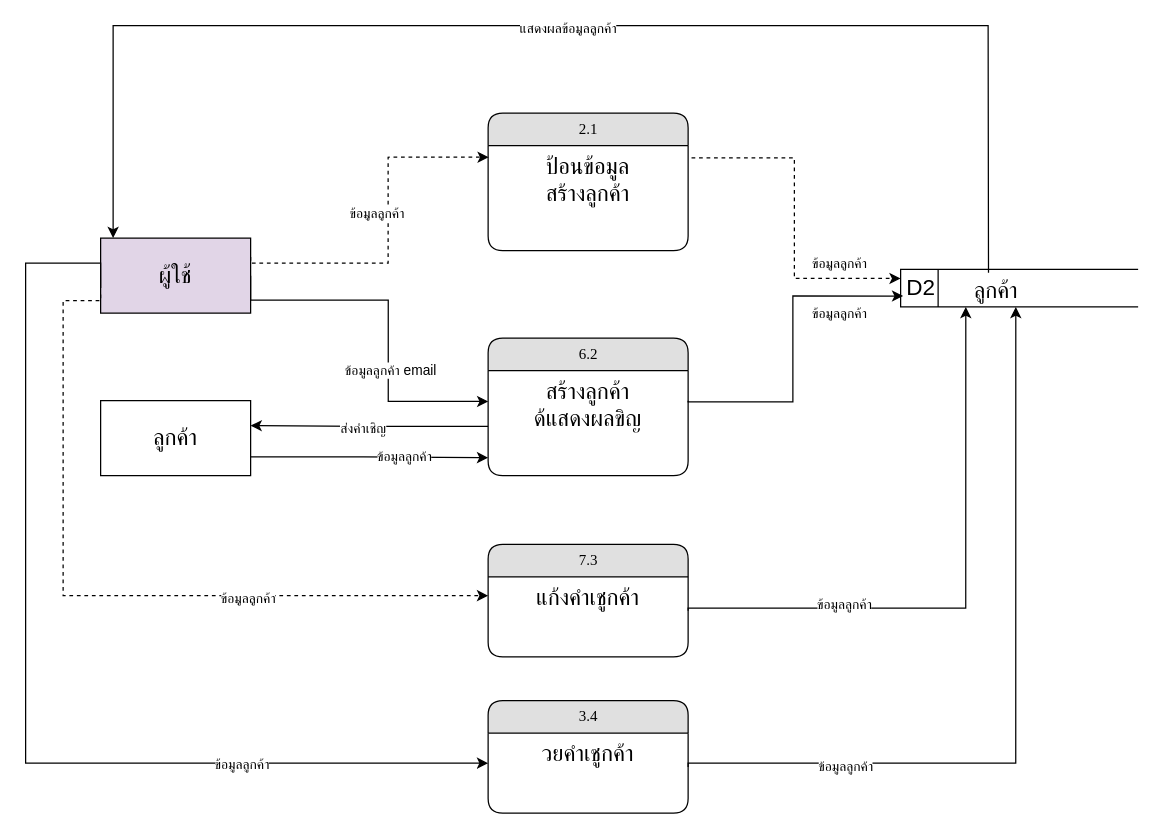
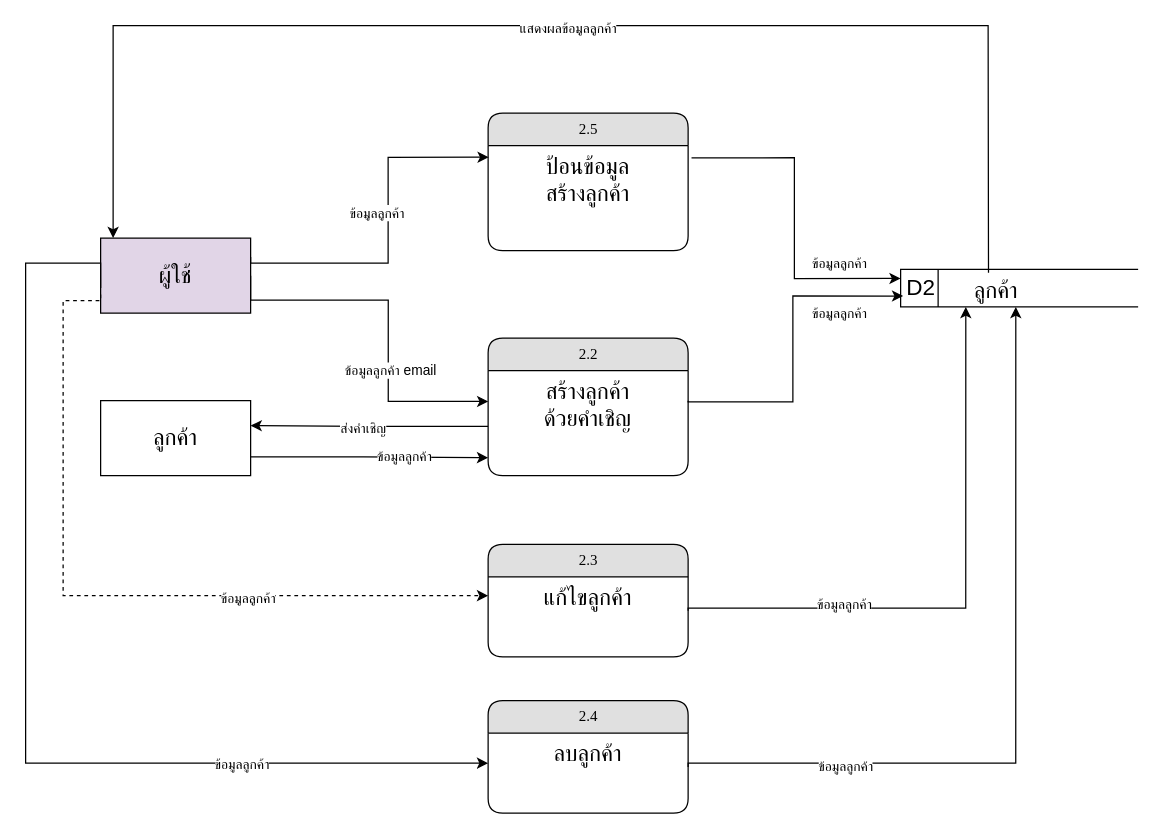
  <mxCell id="0" />
  <mxCell id="1" parent="0" />
- <mxCell id="2" value="2.1" style="swimlane;html=1;fontStyle=0;childLayout=stackLayout;horizontal=1;startSize=26;fillColor=#e0e0e0;horizontalStack=0;resizeParent=1;resizeLast=0;collapsible=1;marginBottom=0;swimlaneFillColor=#ffffff;align=center;rounded=1;shadow=0;comic=0;labelBackgroundColor=none;strokeWidth=1;fontFamily=Verdana;fontSize=12" parent="1" vertex="1"><mxGeometry x="390" y="90" width="160" height="110" as="geometry" /></mxCell>
+ <mxCell id="2" value="2.5" style="swimlane;html=1;fontStyle=0;childLayout=stackLayout;horizontal=1;startSize=26;fillColor=#e0e0e0;horizontalStack=0;resizeParent=1;resizeLast=0;collapsible=1;marginBottom=0;swimlaneFillColor=#ffffff;align=center;rounded=1;shadow=0;comic=0;labelBackgroundColor=none;strokeWidth=1;fontFamily=Verdana;fontSize=12" parent="1" vertex="1"><mxGeometry x="390" y="90" width="160" height="110" as="geometry" /></mxCell>
  <mxCell id="3" value="&lt;span style=&quot;font-size: 18px;&quot;&gt;ป้อนข้อมูล&lt;/span&gt;&lt;div&gt;&lt;span style=&quot;font-size: 18px;&quot;&gt;สร้างลูกค้า&lt;/span&gt;&lt;/div&gt;" style="text;html=1;strokeColor=none;fillColor=none;spacingLeft=4;spacingRight=4;whiteSpace=wrap;overflow=hidden;rotatable=0;points=[[0,0.5],[1,0.5]];portConstraint=eastwest;align=center;" parent="2" vertex="1"><mxGeometry y="26" width="160" height="54" as="geometry" /></mxCell>
  <mxCell id="4" value="&lt;span style=&quot;font-size: 18px; text-wrap-mode: nowrap;&quot;&gt;ผู้ใช้&lt;/span&gt;" style="rounded=0;whiteSpace=wrap;html=1;fillColor=#e1d5e7;" parent="1" vertex="1"><mxGeometry x="80" y="190" width="120" height="60" as="geometry" /></mxCell>
- <mxCell id="5" value="" style="endArrow=classic;html=1;rounded=0;exitX=1;exitY=0.25;exitDx=0;exitDy=0;entryX=0.003;entryY=0.172;entryDx=0;entryDy=0;entryPerimeter=0;edgeStyle=orthogonalEdgeStyle;dashed=1;" parent="1" source="4" target="3" edge="1"><mxGeometry width="50" height="50" relative="1" as="geometry"><mxPoint x="228.72" y="250" as="sourcePoint" /><mxPoint x="422.24" y="252.404" as="targetPoint" /><Array as="points"><mxPoint x="200" y="210" /><mxPoint x="310" y="210" /><mxPoint x="310" y="125" /></Array></mxGeometry></mxCell>
+ <mxCell id="5" value="" style="endArrow=classic;html=1;rounded=0;exitX=1;exitY=0.25;exitDx=0;exitDy=0;entryX=0.003;entryY=0.172;entryDx=0;entryDy=0;entryPerimeter=0;edgeStyle=orthogonalEdgeStyle;" parent="1" source="4" target="3" edge="1"><mxGeometry width="50" height="50" relative="1" as="geometry"><mxPoint x="228.72" y="250" as="sourcePoint" /><mxPoint x="422.24" y="252.404" as="targetPoint" /><Array as="points"><mxPoint x="200" y="210" /><mxPoint x="310" y="210" /><mxPoint x="310" y="125" /></Array></mxGeometry></mxCell>
  <mxCell id="6" value="ข้อมูลลูกค้า" style="edgeLabel;html=1;align=center;verticalAlign=middle;resizable=0;points=[];rotation=0;" parent="5" vertex="1" connectable="0"><mxGeometry x="-0.064" y="2" relative="1" as="geometry"><mxPoint x="-8" y="-25" as="offset" /></mxGeometry></mxCell>
  <mxCell id="7" value="" style="group" parent="1" vertex="1" connectable="0"><mxGeometry x="720" y="215" width="190" height="30" as="geometry" /></mxCell>
  <mxCell id="8" value="&lt;font style=&quot;font-size: 18px;&quot;&gt;D2&lt;/font&gt;" style="html=1;dashed=0;whiteSpace=wrap;shape=mxgraph.dfd.dataStoreID;align=left;spacingLeft=3;points=[[0,0],[0.5,0],[1,0],[0,0.5],[1,0.5],[0,1],[0.5,1],[1,1]];container=0;" parent="7" vertex="1"><mxGeometry width="190" height="30" as="geometry" /></mxCell>
  <mxCell id="9" value="&lt;span style=&quot;font-size: 18px; font-weight: 400;&quot;&gt;ลูกค้า&lt;/span&gt;" style="text;strokeColor=none;fillColor=none;html=1;fontSize=24;fontStyle=1;verticalAlign=middle;align=center;container=0;" parent="7" vertex="1"><mxGeometry x="28.5" width="95" height="30" as="geometry" /></mxCell>
- <mxCell id="10" value="" style="endArrow=classic;html=1;rounded=0;exitX=1.017;exitY=0.18;exitDx=0;exitDy=0;exitPerimeter=0;entryX=0;entryY=0.242;entryDx=0;entryDy=0;entryPerimeter=0;edgeStyle=orthogonalEdgeStyle;dashed=1;" parent="1" source="3" target="8" edge="1"><mxGeometry width="50" height="50" relative="1" as="geometry"><mxPoint x="660" y="247.006" as="sourcePoint" /><mxPoint x="831.28" y="250" as="targetPoint" /></mxGeometry></mxCell>
- <mxCell id="11" value="6.2" style="swimlane;html=1;fontStyle=0;childLayout=stackLayout;horizontal=1;startSize=26;fillColor=#e0e0e0;horizontalStack=0;resizeParent=1;resizeLast=0;collapsible=1;marginBottom=0;swimlaneFillColor=#ffffff;align=center;rounded=1;shadow=0;comic=0;labelBackgroundColor=none;strokeWidth=1;fontFamily=Verdana;fontSize=12" parent="1" vertex="1"><mxGeometry x="390" y="270" width="160" height="110" as="geometry" /></mxCell>
- <mxCell id="12" value="&lt;span style=&quot;font-size: 18px;&quot;&gt;สร้างลูกค้า&lt;/span&gt;&lt;div&gt;&lt;span style=&quot;font-size: 18px; background-color: initial;&quot;&gt;ด้แสดงผลขิญ&lt;/span&gt;&lt;/div&gt;" style="text;html=1;strokeColor=none;fillColor=none;spacingLeft=4;spacingRight=4;whiteSpace=wrap;overflow=hidden;rotatable=0;points=[[0,0.5],[1,0.5]];portConstraint=eastwest;align=center;" parent="11" vertex="1"><mxGeometry y="26" width="160" height="54" as="geometry" /></mxCell>
+ <mxCell id="10" value="" style="endArrow=classic;html=1;rounded=0;exitX=1.017;exitY=0.18;exitDx=0;exitDy=0;exitPerimeter=0;entryX=0;entryY=0.242;entryDx=0;entryDy=0;entryPerimeter=0;edgeStyle=orthogonalEdgeStyle;" parent="1" source="3" target="8" edge="1"><mxGeometry width="50" height="50" relative="1" as="geometry"><mxPoint x="660" y="247.006" as="sourcePoint" /><mxPoint x="831.28" y="250" as="targetPoint" /></mxGeometry></mxCell>
+ <mxCell id="11" value="2.2" style="swimlane;html=1;fontStyle=0;childLayout=stackLayout;horizontal=1;startSize=26;fillColor=#e0e0e0;horizontalStack=0;resizeParent=1;resizeLast=0;collapsible=1;marginBottom=0;swimlaneFillColor=#ffffff;align=center;rounded=1;shadow=0;comic=0;labelBackgroundColor=none;strokeWidth=1;fontFamily=Verdana;fontSize=12" parent="1" vertex="1"><mxGeometry x="390" y="270" width="160" height="110" as="geometry" /></mxCell>
+ <mxCell id="12" value="&lt;span style=&quot;font-size: 18px;&quot;&gt;สร้างลูกค้า&lt;/span&gt;&lt;div&gt;&lt;span style=&quot;font-size: 18px; background-color: initial;&quot;&gt;ด้วยคำเชิญ&lt;/span&gt;&lt;/div&gt;" style="text;html=1;strokeColor=none;fillColor=none;spacingLeft=4;spacingRight=4;whiteSpace=wrap;overflow=hidden;rotatable=0;points=[[0,0.5],[1,0.5]];portConstraint=eastwest;align=center;" parent="11" vertex="1"><mxGeometry y="26" width="160" height="54" as="geometry" /></mxCell>
  <mxCell id="13" value="" style="endArrow=classic;html=1;rounded=0;exitX=0.999;exitY=0.656;exitDx=0;exitDy=0;entryX=0.003;entryY=0.172;entryDx=0;entryDy=0;entryPerimeter=0;edgeStyle=orthogonalEdgeStyle;exitPerimeter=0;" parent="1" edge="1"><mxGeometry width="50" height="50" relative="1" as="geometry"><mxPoint x="200" y="220" as="sourcePoint" /><mxPoint x="390.12" y="320.64" as="targetPoint" /><Array as="points"><mxPoint x="310.12" y="239.64" /><mxPoint x="310.12" y="320.64" /></Array></mxGeometry></mxCell>
  <mxCell id="14" value="&lt;span style=&quot;color: rgba(0, 0, 0, 0); font-family: monospace; font-size: 0px; text-align: start; background-color: rgb(251, 251, 251);&quot;&gt;%3CmxGraphModel%3E%3Croot%3E%3CmxCell%20id%3D%220%22%2F%3E%3CmxCell%20id%3D%221%22%20parent%3D%220%22%2F%3E%3CmxCell%20id%3D%222%22%20value%3D%22%E0%B8%82%E0%B9%89%E0%B8%AD%E0%B8%A1%E0%B8%B9%E0%B8%A5%E0%B8%9C%E0%B8%B9%E0%B9%89%E0%B9%83%E0%B8%8A%E0%B9%89%2C%E0%B9%82%E0%B8%A5%E0%B9%82%E0%B8%81%E0%B9%89%2C%E0%B8%9A%E0%B8%A3%E0%B8%B4%E0%B8%A9%E0%B8%B1%E0%B8%97%22%20style%3D%22edgeLabel%3Bhtml%3D1%3Balign%3Dcenter%3BverticalAlign%3Dmiddle%3Bresizable%3D0%3Bpoints%3D%5B%5D%3Brotation%3D0%3B%22%20vertex%3D%221%22%20connectable%3D%220%22%20parent%3D%221%22%3E%3CmxGeometry%20x%3D%22-169.882%22%20y%3D%22330.353%22%20as%3D%22geometry%22%2F%3E%3C%2FmxCell%3E%3C%2Froot%3E%3C%2FmxGraphModel%3E&lt;/span&gt;" style="edgeLabel;html=1;align=center;verticalAlign=middle;resizable=0;points=[];" parent="13" vertex="1" connectable="0"><mxGeometry x="0.344" y="-4" relative="1" as="geometry"><mxPoint as="offset" /></mxGeometry></mxCell>
  <mxCell id="15" value="ข้อมูลลูกค้า email" style="edgeLabel;html=1;align=center;verticalAlign=middle;resizable=0;points=[];" parent="13" vertex="1" connectable="0"><mxGeometry x="0.28" y="1" relative="1" as="geometry"><mxPoint as="offset" /></mxGeometry></mxCell>
  <mxCell id="16" value="ข้อมูลลูกค้า" style="edgeLabel;html=1;align=center;verticalAlign=middle;resizable=0;points=[];" parent="13" vertex="1" connectable="0"><mxGeometry x="0.28" y="1" relative="1" as="geometry"><mxPoint x="359" y="-86" as="offset" /></mxGeometry></mxCell>
  <mxCell id="17" value="ข้อมูลลูกค้า" style="edgeLabel;html=1;align=center;verticalAlign=middle;resizable=0;points=[];" parent="13" vertex="1" connectable="0"><mxGeometry x="0.28" y="1" relative="1" as="geometry"><mxPoint x="359" y="-46" as="offset" /></mxGeometry></mxCell>
  <mxCell id="18" value="" style="endArrow=classic;html=1;rounded=0;exitX=1.017;exitY=0.18;exitDx=0;exitDy=0;exitPerimeter=0;entryX=-0.009;entryY=0.711;entryDx=0;entryDy=0;entryPerimeter=0;edgeStyle=orthogonalEdgeStyle;" parent="1" edge="1"><mxGeometry width="50" height="50" relative="1" as="geometry"><mxPoint x="550" y="320" as="sourcePoint" /><mxPoint x="722.04" y="236.33" as="targetPoint" /><Array as="points"><mxPoint x="633.75" y="321" /><mxPoint x="633.75" y="236" /></Array></mxGeometry></mxCell>
- <mxCell id="19" value="7.3" style="swimlane;html=1;fontStyle=0;childLayout=stackLayout;horizontal=1;startSize=26;fillColor=#e0e0e0;horizontalStack=0;resizeParent=1;resizeLast=0;collapsible=1;marginBottom=0;swimlaneFillColor=#ffffff;align=center;rounded=1;shadow=0;comic=0;labelBackgroundColor=none;strokeWidth=1;fontFamily=Verdana;fontSize=12" parent="1" vertex="1"><mxGeometry x="390" y="435" width="160" height="90" as="geometry" /></mxCell>
- <mxCell id="20" value="&lt;span style=&quot;font-size: 18px;&quot;&gt;แก้งคำเชูกค้า&lt;/span&gt;" style="text;html=1;strokeColor=none;fillColor=none;spacingLeft=4;spacingRight=4;whiteSpace=wrap;overflow=hidden;rotatable=0;points=[[0,0.5],[1,0.5]];portConstraint=eastwest;align=center;" parent="19" vertex="1"><mxGeometry y="26" width="160" height="54" as="geometry" /></mxCell>
+ <mxCell id="19" value="2.3" style="swimlane;html=1;fontStyle=0;childLayout=stackLayout;horizontal=1;startSize=26;fillColor=#e0e0e0;horizontalStack=0;resizeParent=1;resizeLast=0;collapsible=1;marginBottom=0;swimlaneFillColor=#ffffff;align=center;rounded=1;shadow=0;comic=0;labelBackgroundColor=none;strokeWidth=1;fontFamily=Verdana;fontSize=12" parent="1" vertex="1"><mxGeometry x="390" y="435" width="160" height="90" as="geometry" /></mxCell>
+ <mxCell id="20" value="&lt;span style=&quot;font-size: 18px;&quot;&gt;แก้ไขลูกค้า&lt;/span&gt;" style="text;html=1;strokeColor=none;fillColor=none;spacingLeft=4;spacingRight=4;whiteSpace=wrap;overflow=hidden;rotatable=0;points=[[0,0.5],[1,0.5]];portConstraint=eastwest;align=center;" parent="19" vertex="1"><mxGeometry y="26" width="160" height="54" as="geometry" /></mxCell>
  <mxCell id="21" value="" style="endArrow=classic;html=1;rounded=0;edgeStyle=orthogonalEdgeStyle;exitX=1;exitY=0.5;exitDx=0;exitDy=0;" parent="1" source="20" edge="1"><mxGeometry width="50" height="50" relative="1" as="geometry"><mxPoint x="674.941" y="460" as="sourcePoint" /><mxPoint x="772.14" y="245" as="targetPoint" /><Array as="points"><mxPoint x="550" y="486" /><mxPoint x="772" y="486" /></Array></mxGeometry></mxCell>
  <mxCell id="22" value="ข้อมูลลูกค้า" style="edgeLabel;html=1;align=center;verticalAlign=middle;resizable=0;points=[];" parent="21" vertex="1" connectable="0"><mxGeometry x="-0.46" y="4" relative="1" as="geometry"><mxPoint as="offset" /></mxGeometry></mxCell>
  <mxCell id="23" value="" style="endArrow=classic;html=1;rounded=0;exitX=0;exitY=0.75;exitDx=0;exitDy=0;edgeStyle=orthogonalEdgeStyle;entryX=0;entryY=0.278;entryDx=0;entryDy=0;entryPerimeter=0;dashed=1;" parent="1" source="4" target="20" edge="1"><mxGeometry width="50" height="50" relative="1" as="geometry"><mxPoint x="70" y="245" as="sourcePoint" /><mxPoint x="300" y="476" as="targetPoint" /><Array as="points"><mxPoint x="80" y="240" /><mxPoint x="50" y="240" /><mxPoint x="50" y="476" /></Array></mxGeometry></mxCell>
  <mxCell id="24" value="ข้อมูลลูกค้า" style="edgeLabel;html=1;align=center;verticalAlign=middle;resizable=0;points=[];" parent="23" vertex="1" connectable="0"><mxGeometry x="0.373" y="-4" relative="1" as="geometry"><mxPoint y="-3" as="offset" /></mxGeometry></mxCell>
- <mxCell id="25" value="3.4" style="swimlane;html=1;fontStyle=0;childLayout=stackLayout;horizontal=1;startSize=26;fillColor=#e0e0e0;horizontalStack=0;resizeParent=1;resizeLast=0;collapsible=1;marginBottom=0;swimlaneFillColor=#ffffff;align=center;rounded=1;shadow=0;comic=0;labelBackgroundColor=none;strokeWidth=1;fontFamily=Verdana;fontSize=12" parent="1" vertex="1"><mxGeometry x="390" y="560" width="160" height="90" as="geometry" /></mxCell>
- <mxCell id="26" value="&lt;span style=&quot;font-size: 18px;&quot;&gt;วยคำเชูกค้า&lt;/span&gt;" style="text;html=1;strokeColor=none;fillColor=none;spacingLeft=4;spacingRight=4;whiteSpace=wrap;overflow=hidden;rotatable=0;points=[[0,0.5],[1,0.5]];portConstraint=eastwest;align=center;" parent="25" vertex="1"><mxGeometry y="26" width="160" height="54" as="geometry" /></mxCell>
+ <mxCell id="25" value="2.4" style="swimlane;html=1;fontStyle=0;childLayout=stackLayout;horizontal=1;startSize=26;fillColor=#e0e0e0;horizontalStack=0;resizeParent=1;resizeLast=0;collapsible=1;marginBottom=0;swimlaneFillColor=#ffffff;align=center;rounded=1;shadow=0;comic=0;labelBackgroundColor=none;strokeWidth=1;fontFamily=Verdana;fontSize=12" parent="1" vertex="1"><mxGeometry x="390" y="560" width="160" height="90" as="geometry" /></mxCell>
+ <mxCell id="26" value="&lt;span style=&quot;font-size: 18px;&quot;&gt;ลบลูกค้า&lt;/span&gt;" style="text;html=1;strokeColor=none;fillColor=none;spacingLeft=4;spacingRight=4;whiteSpace=wrap;overflow=hidden;rotatable=0;points=[[0,0.5],[1,0.5]];portConstraint=eastwest;align=center;" parent="25" vertex="1"><mxGeometry y="26" width="160" height="54" as="geometry" /></mxCell>
  <mxCell id="27" value="" style="endArrow=classic;html=1;rounded=0;exitX=0.667;exitY=1;exitDx=0;exitDy=0;edgeStyle=orthogonalEdgeStyle;exitPerimeter=0;" parent="1" target="26" edge="1"><mxGeometry width="50" height="50" relative="1" as="geometry"><mxPoint x="80.04" y="230" as="sourcePoint" /><mxPoint x="310" y="611" as="targetPoint" /><Array as="points"><mxPoint x="80" y="210" /><mxPoint x="20" y="210" /><mxPoint x="20" y="610" /></Array></mxGeometry></mxCell>
  <mxCell id="28" value="ข้อมูลลูกค้า" style="edgeLabel;html=1;align=center;verticalAlign=middle;resizable=0;points=[];" vertex="1" connectable="0" parent="27"><mxGeometry x="0.537" relative="1" as="geometry"><mxPoint as="offset" /></mxGeometry></mxCell>
  <mxCell id="29" value="" style="endArrow=classic;html=1;rounded=0;edgeStyle=orthogonalEdgeStyle;exitX=1;exitY=0.5;exitDx=0;exitDy=0;" parent="1" source="26" edge="1"><mxGeometry width="50" height="50" relative="1" as="geometry"><mxPoint x="590" y="486" as="sourcePoint" /><mxPoint x="812.14" y="245" as="targetPoint" /><Array as="points"><mxPoint x="550" y="610" /><mxPoint x="812" y="610" /></Array></mxGeometry></mxCell>
  <mxCell id="30" value="ข้อมูลลูกค้า" style="edgeLabel;html=1;align=center;verticalAlign=middle;resizable=0;points=[];" vertex="1" connectable="0" parent="29"><mxGeometry x="-0.593" y="-2" relative="1" as="geometry"><mxPoint as="offset" /></mxGeometry></mxCell>
  <mxCell id="31" value="" style="endArrow=classic;html=1;rounded=0;exitX=0.44;exitY=0.089;exitDx=0;exitDy=0;exitPerimeter=0;" parent="1" source="9" edge="1"><mxGeometry width="50" height="50" relative="1" as="geometry"><mxPoint x="750" y="190" as="sourcePoint" /><mxPoint x="90" y="190" as="targetPoint" /><Array as="points"><mxPoint x="790" y="20" /><mxPoint x="90" y="20" /></Array></mxGeometry></mxCell>
  <mxCell id="32" value="แสดงผลข้อมูลลูกค้า" style="edgeLabel;html=1;align=center;verticalAlign=middle;resizable=0;points=[];" parent="31" vertex="1" connectable="0"><mxGeometry x="0.0" y="1" relative="1" as="geometry"><mxPoint as="offset" /></mxGeometry></mxCell>
  <mxCell id="33" value="&lt;span style=&quot;font-size: 18px; text-wrap-mode: nowrap;&quot;&gt;ลูกค้า&lt;/span&gt;" style="rounded=0;whiteSpace=wrap;html=1;" parent="1" vertex="1"><mxGeometry x="80" y="320" width="120" height="60" as="geometry" /></mxCell>
  <mxCell id="34" value="" style="endArrow=classic;html=1;rounded=0;edgeStyle=orthogonalEdgeStyle;exitX=1;exitY=0.5;exitDx=0;exitDy=0;" parent="1" edge="1"><mxGeometry width="50" height="50" relative="1" as="geometry"><mxPoint x="200" y="365" as="sourcePoint" /><mxPoint x="390" y="365.64" as="targetPoint" /><Array as="points"><mxPoint x="290" y="365" /></Array></mxGeometry></mxCell>
  <mxCell id="35" value="&lt;span style=&quot;color: rgba(0, 0, 0, 0); font-family: monospace; font-size: 0px; text-align: start; background-color: rgb(251, 251, 251);&quot;&gt;%3CmxGraphModel%3E%3Croot%3E%3CmxCell%20id%3D%220%22%2F%3E%3CmxCell%20id%3D%221%22%20parent%3D%220%22%2F%3E%3CmxCell%20id%3D%222%22%20value%3D%22%E0%B8%82%E0%B9%89%E0%B8%AD%E0%B8%A1%E0%B8%B9%E0%B8%A5%E0%B8%9C%E0%B8%B9%E0%B9%89%E0%B9%83%E0%B8%8A%E0%B9%89%2C%E0%B9%82%E0%B8%A5%E0%B9%82%E0%B8%81%E0%B9%89%2C%E0%B8%9A%E0%B8%A3%E0%B8%B4%E0%B8%A9%E0%B8%B1%E0%B8%97%22%20style%3D%22edgeLabel%3Bhtml%3D1%3Balign%3Dcenter%3BverticalAlign%3Dmiddle%3Bresizable%3D0%3Bpoints%3D%5B%5D%3Brotation%3D0%3B%22%20vertex%3D%221%22%20connectable%3D%220%22%20parent%3D%221%22%3E%3CmxGeometry%20x%3D%22-169.882%22%20y%3D%22330.353%22%20as%3D%22geometry%22%2F%3E%3C%2FmxCell%3E%3C%2Froot%3E%3C%2FmxGraphModel%3E&lt;/span&gt;" style="edgeLabel;html=1;align=center;verticalAlign=middle;resizable=0;points=[];" parent="34" vertex="1" connectable="0"><mxGeometry x="0.344" y="-4" relative="1" as="geometry"><mxPoint as="offset" /></mxGeometry></mxCell>
  <mxCell id="36" value="ข้อมูลลูกค้า" style="edgeLabel;html=1;align=center;verticalAlign=middle;resizable=0;points=[];" parent="34" vertex="1" connectable="0"><mxGeometry x="0.28" y="1" relative="1" as="geometry"><mxPoint as="offset" /></mxGeometry></mxCell>
  <mxCell id="37" value="" style="endArrow=classic;html=1;rounded=0;edgeStyle=orthogonalEdgeStyle;exitX=1;exitY=0.5;exitDx=0;exitDy=0;" parent="1" edge="1"><mxGeometry width="50" height="50" relative="1" as="geometry"><mxPoint x="390" y="340.64" as="sourcePoint" /><mxPoint x="200" y="340" as="targetPoint" /><Array as="points"><mxPoint x="290" y="340" /></Array></mxGeometry></mxCell>
  <mxCell id="38" value="&lt;span style=&quot;color: rgba(0, 0, 0, 0); font-family: monospace; font-size: 0px; text-align: start; background-color: rgb(251, 251, 251);&quot;&gt;%3CmxGraphModel%3E%3Croot%3E%3CmxCell%20id%3D%220%22%2F%3E%3CmxCell%20id%3D%221%22%20parent%3D%220%22%2F%3E%3CmxCell%20id%3D%222%22%20value%3D%22%E0%B8%82%E0%B9%89%E0%B8%AD%E0%B8%A1%E0%B8%B9%E0%B8%A5%E0%B8%9C%E0%B8%B9%E0%B9%89%E0%B9%83%E0%B8%8A%E0%B9%89%2C%E0%B9%82%E0%B8%A5%E0%B9%82%E0%B8%81%E0%B9%89%2C%E0%B8%9A%E0%B8%A3%E0%B8%B4%E0%B8%A9%E0%B8%B1%E0%B8%97%22%20style%3D%22edgeLabel%3Bhtml%3D1%3Balign%3Dcenter%3BverticalAlign%3Dmiddle%3Bresizable%3D0%3Bpoints%3D%5B%5D%3Brotation%3D0%3B%22%20vertex%3D%221%22%20connectable%3D%220%22%20parent%3D%221%22%3E%3CmxGeometry%20x%3D%22-169.882%22%20y%3D%22330.353%22%20as%3D%22geometry%22%2F%3E%3C%2FmxCell%3E%3C%2Froot%3E%3C%2FmxGraphModel%3E&lt;/span&gt;" style="edgeLabel;html=1;align=center;verticalAlign=middle;resizable=0;points=[];" parent="37" vertex="1" connectable="0"><mxGeometry x="0.344" y="-4" relative="1" as="geometry"><mxPoint as="offset" /></mxGeometry></mxCell>
  <mxCell id="39" value="ส่งคำเชิญ" style="edgeLabel;html=1;align=center;verticalAlign=middle;resizable=0;points=[];" parent="37" vertex="1" connectable="0"><mxGeometry x="0.28" y="1" relative="1" as="geometry"><mxPoint x="22" as="offset" /></mxGeometry></mxCell>
